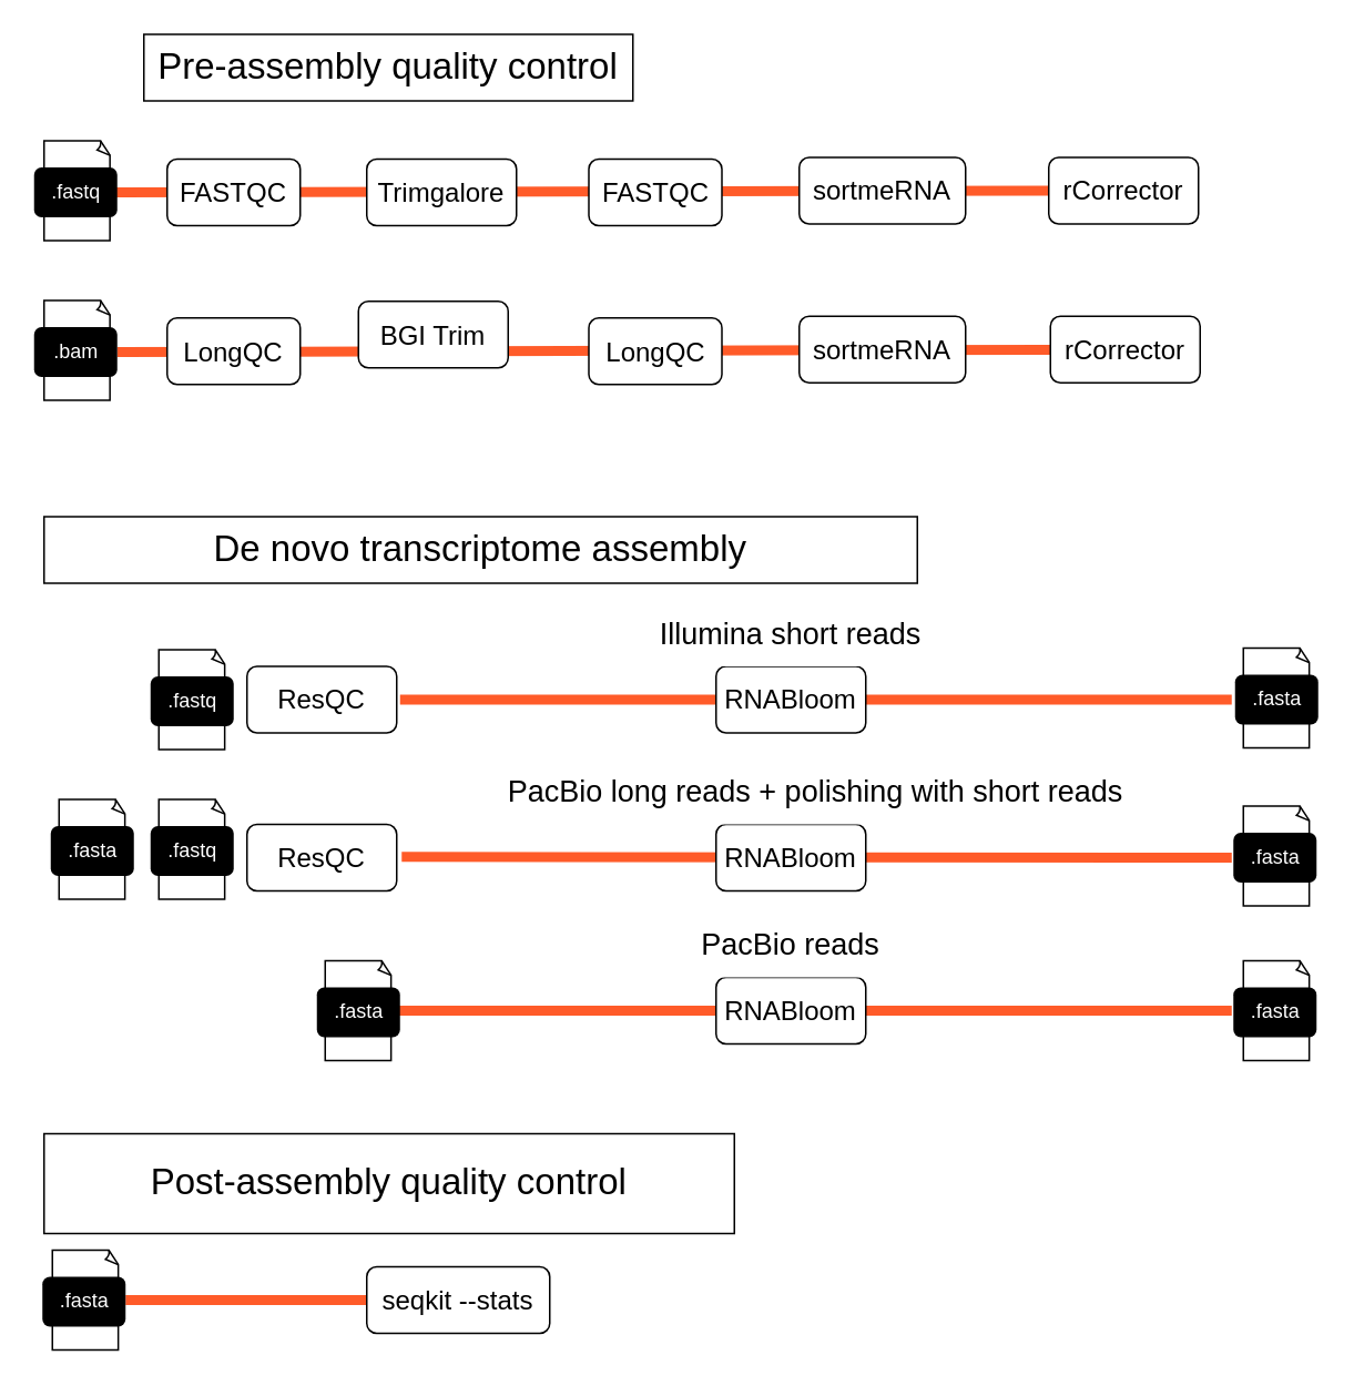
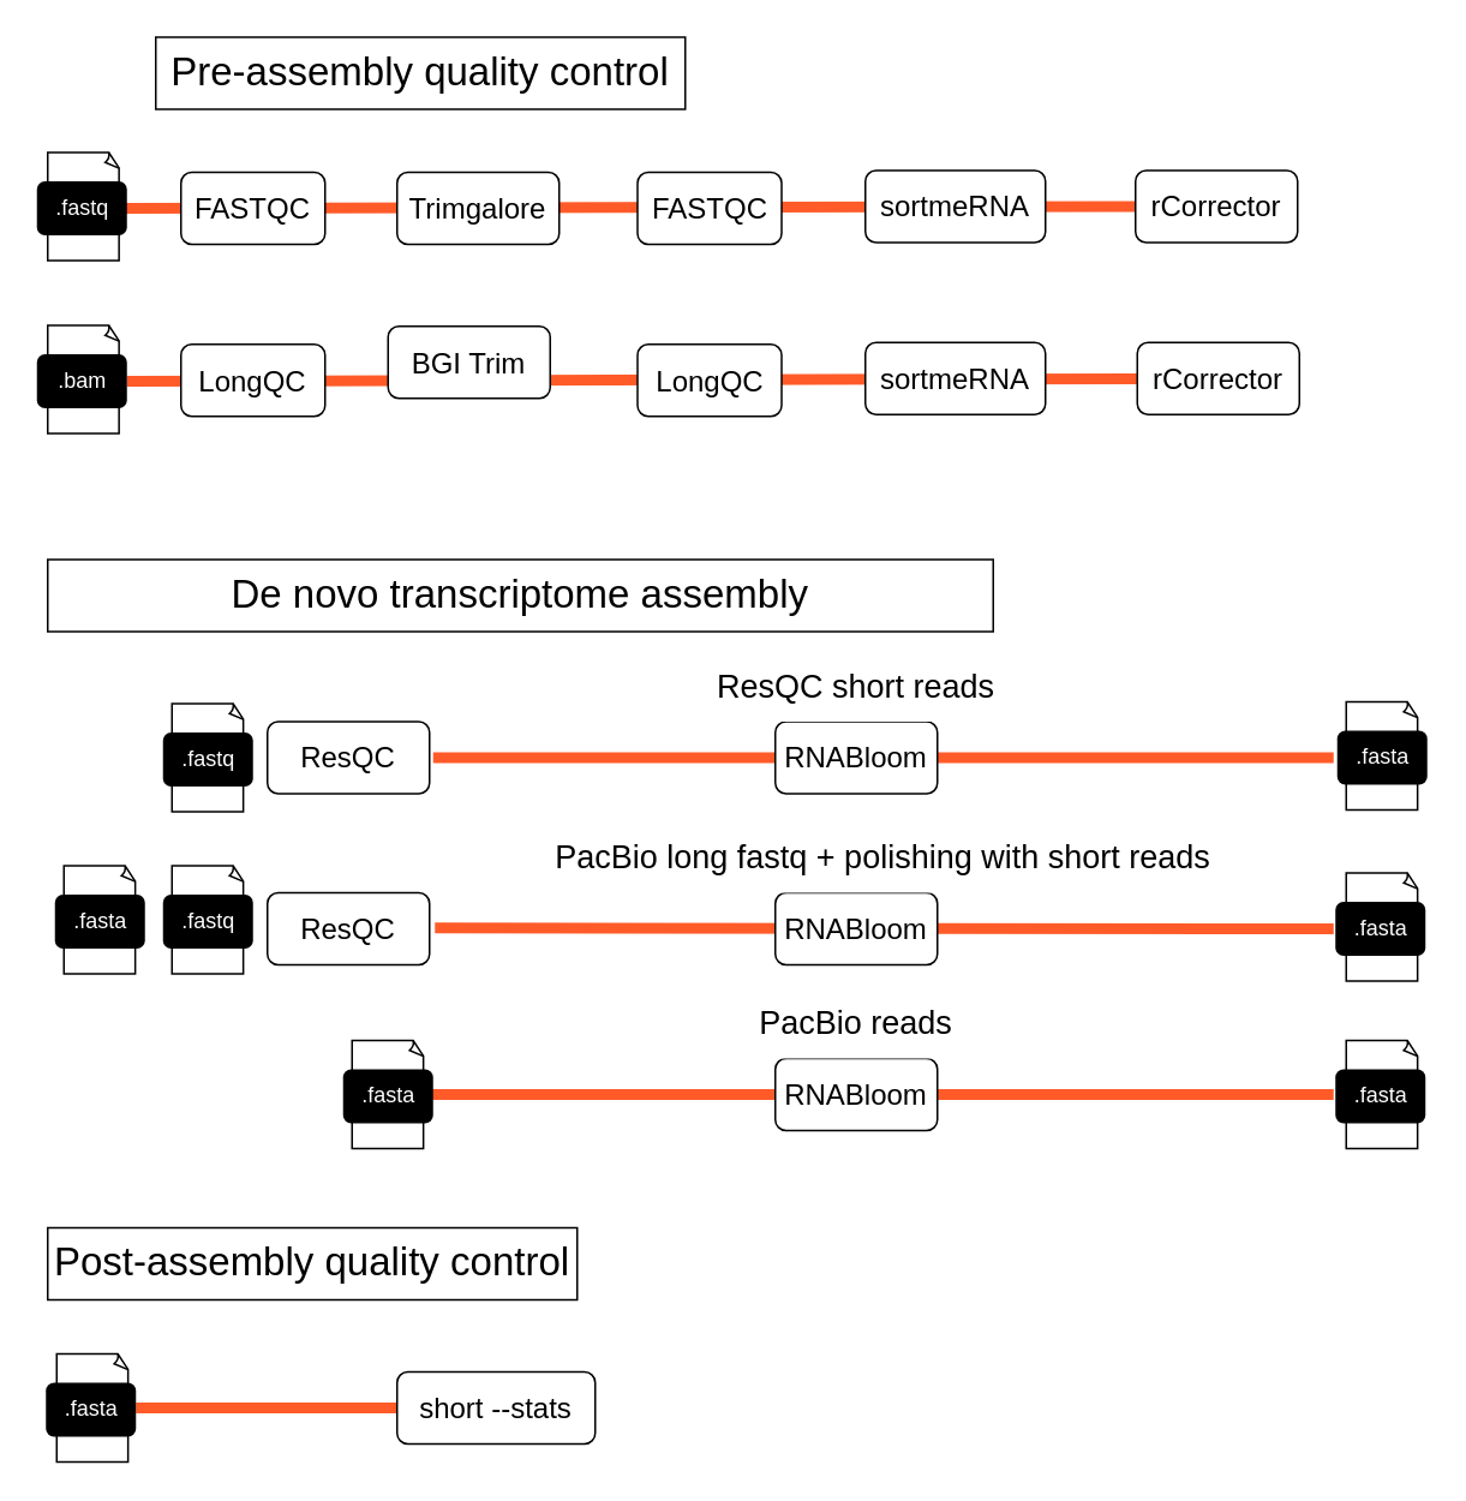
  <mxCell id="0" />
  <mxCell id="1" parent="0" />
  <mxCell id="2" value="" style="endArrow=none;html=1;rounded=0;strokeColor=#FF5B29;strokeWidth=6;" edge="1" parent="1"><mxGeometry width="50" height="50" relative="1" as="geometry"><mxPoint x="237.5" y="607" as="sourcePoint" /><mxPoint x="740" y="607" as="targetPoint" /></mxGeometry></mxCell>
  <mxCell id="3" value="" style="endArrow=none;html=1;rounded=0;strokeColor=#FF5B29;strokeWidth=6;" edge="1" parent="1"><mxGeometry width="50" height="50" relative="1" as="geometry"><mxPoint x="241" y="514.5" as="sourcePoint" /><mxPoint x="740" y="515" as="targetPoint" /></mxGeometry></mxCell>
  <mxCell id="4" value="" style="endArrow=none;html=1;rounded=0;strokeColor=#FF5B29;strokeWidth=6;" edge="1" parent="1"><mxGeometry width="50" height="50" relative="1" as="geometry"><mxPoint x="240" y="420" as="sourcePoint" /><mxPoint x="740" y="420" as="targetPoint" /></mxGeometry></mxCell>
  <mxCell id="5" value="" style="endArrow=none;html=1;rounded=0;strokeColor=#FF5B29;strokeWidth=6;entryX=1;entryY=0.5;entryDx=0;entryDy=0;" edge="1" parent="1" target="31"><mxGeometry width="50" height="50" relative="1" as="geometry"><mxPoint x="75" y="781" as="sourcePoint" /><mxPoint x="390" y="780" as="targetPoint" /></mxGeometry></mxCell>
  <mxCell id="6" value="" style="endArrow=none;html=1;rounded=0;exitX=0.98;exitY=0.5;exitDx=0;exitDy=0;exitPerimeter=0;strokeColor=#FF5B29;strokeWidth=6;" parent="1" edge="1" target="25"><mxGeometry width="50" height="50" relative="1" as="geometry"><mxPoint x="70" y="211" as="sourcePoint" /><mxPoint x="761" y="210" as="targetPoint" /></mxGeometry></mxCell>
  <mxCell id="7" value="" style="endArrow=none;html=1;rounded=0;exitX=0.98;exitY=0.5;exitDx=0;exitDy=0;exitPerimeter=0;entryX=0;entryY=0.5;entryDx=0;entryDy=0;strokeColor=#FF5B29;strokeWidth=6;" parent="1" source="17" target="12" edge="1"><mxGeometry width="50" height="50" relative="1" as="geometry"><mxPoint x="460" y="330" as="sourcePoint" /><mxPoint x="510" y="280" as="targetPoint" /></mxGeometry></mxCell>
  <mxCell id="8" value="FASTQC" style="rounded=1;whiteSpace=wrap;html=1;fontSize=16;" parent="1" vertex="1"><mxGeometry x="100" y="95" width="80" height="40" as="geometry" /></mxCell>
  <mxCell id="9" value="Trimgalore" style="rounded=1;whiteSpace=wrap;html=1;fontSize=16;" parent="1" vertex="1"><mxGeometry x="220" y="95" width="90" height="40" as="geometry" /></mxCell>
  <mxCell id="10" value="FASTQC" style="rounded=1;whiteSpace=wrap;html=1;fontSize=16;" parent="1" vertex="1"><mxGeometry x="353.5" y="95" width="80" height="40" as="geometry" /></mxCell>
  <mxCell id="11" value="sortmeRNA" style="rounded=1;whiteSpace=wrap;html=1;fontSize=16;" parent="1" vertex="1"><mxGeometry x="480" y="94" width="100" height="40" as="geometry" /></mxCell>
  <mxCell id="12" value="rCorrector" style="rounded=1;whiteSpace=wrap;html=1;fontSize=16;" parent="1" vertex="1"><mxGeometry x="630" y="94" width="90" height="40" as="geometry" /></mxCell>
  <mxCell id="13" value="RNABloom" style="rounded=1;whiteSpace=wrap;html=1;fontSize=16;" parent="1" vertex="1"><mxGeometry x="430" y="400" width="90" height="40" as="geometry" /></mxCell>
  <mxCell id="14" value="Pre-assembly quality control" style="rounded=0;whiteSpace=wrap;html=1;fontSize=22;" parent="1" vertex="1"><mxGeometry x="86" y="20" width="294" height="40" as="geometry" /></mxCell>
  <mxCell id="15" value="" style="group" parent="1" vertex="1" connectable="0"><mxGeometry y="84" width="50" height="60" as="geometry" x="20" /></mxCell>
  <mxCell id="16" value="" style="whiteSpace=wrap;html=1;shape=mxgraph.basic.document;container=1;" parent="15" vertex="1"><mxGeometry x="6" width="40" height="60" as="geometry" /></mxCell>
  <mxCell id="17" value=".fastq" style="text;html=1;align=center;verticalAlign=middle;resizable=0;points=[];autosize=1;fillColor=#000000;fontColor=#FFFFFF;rounded=1;glass=0;shadow=0;" parent="15" vertex="1"><mxGeometry y="16" width="50" height="30" as="geometry" /></mxCell>
  <mxCell id="18" value="" style="group" parent="1" vertex="1" connectable="0"><mxGeometry y="180" width="50" height="60" as="geometry" x="20" /></mxCell>
  <mxCell id="19" value="" style="whiteSpace=wrap;html=1;shape=mxgraph.basic.document;container=1;" parent="18" vertex="1"><mxGeometry x="6" width="40" height="60" as="geometry" /></mxCell>
  <mxCell id="20" value=".bam" style="text;html=1;align=center;verticalAlign=middle;resizable=0;points=[];autosize=1;fillColor=#000000;fontColor=#FFFFFF;rounded=1;glass=0;shadow=0;" parent="18" vertex="1"><mxGeometry y="16" width="50" height="30" as="geometry" /></mxCell>
  <mxCell id="21" value="LongQC" style="rounded=1;whiteSpace=wrap;html=1;fontSize=16;" parent="1" vertex="1"><mxGeometry x="100" y="190.5" width="80" height="40" as="geometry" /></mxCell>
  <mxCell id="22" value="BGI Trim" style="rounded=1;whiteSpace=wrap;html=1;fontSize=16;" parent="1" vertex="1"><mxGeometry x="215" y="180.5" width="90" height="40" as="geometry" /></mxCell>
  <mxCell id="23" value="LongQC" style="rounded=1;whiteSpace=wrap;html=1;fontSize=16;" parent="1" vertex="1"><mxGeometry x="353.5" y="190.5" width="80" height="40" as="geometry" /></mxCell>
  <mxCell id="24" value="sortmeRNA" style="rounded=1;whiteSpace=wrap;html=1;fontSize=16;" parent="1" vertex="1"><mxGeometry x="480" y="189.5" width="100" height="40" as="geometry" /></mxCell>
  <mxCell id="25" value="rCorrector" style="rounded=1;whiteSpace=wrap;html=1;fontSize=16;" parent="1" vertex="1"><mxGeometry x="631" y="189.5" width="90" height="40" as="geometry" /></mxCell>
  <mxCell id="26" value="De novo transcriptome assembly" style="rounded=0;whiteSpace=wrap;html=1;fontSize=22;" parent="1" vertex="1"><mxGeometry x="26" y="310" width="525" height="40" as="geometry" /></mxCell>
- <mxCell id="27" value="Post-assembly quality control" style="rounded=0;whiteSpace=wrap;html=1;fontSize=22;" parent="1" vertex="1"><mxGeometry x="26" y="681" width="415" height="60" as="geometry" /></mxCell>
+ <mxCell id="27" value="Post-assembly quality control" style="rounded=0;whiteSpace=wrap;html=1;fontSize=22;" parent="1" vertex="1"><mxGeometry x="26" y="681" width="294" height="40" as="geometry" /></mxCell>
  <mxCell id="28" value="" style="group" parent="1" vertex="1" connectable="0"><mxGeometry x="25" y="751" width="50" height="60" as="geometry" /></mxCell>
  <mxCell id="29" value="" style="whiteSpace=wrap;html=1;shape=mxgraph.basic.document;container=1;" parent="28" vertex="1"><mxGeometry x="6" width="40" height="60" as="geometry" /></mxCell>
  <mxCell id="30" value=".fasta" style="text;html=1;align=center;verticalAlign=middle;resizable=0;points=[];autosize=1;fillColor=#000000;fontColor=#FFFFFF;rounded=1;glass=0;shadow=0;" parent="28" vertex="1"><mxGeometry y="16" width="50" height="30" as="geometry" /></mxCell>
- <mxCell id="31" value="seqkit --stats" style="rounded=1;whiteSpace=wrap;html=1;fontSize=16;" parent="1" vertex="1"><mxGeometry x="220" y="761" width="110" height="40" as="geometry" /></mxCell>
+ <mxCell id="31" value="short --stats" style="rounded=1;whiteSpace=wrap;html=1;fontSize=16;" parent="1" vertex="1"><mxGeometry x="220" y="761" width="110" height="40" as="geometry" /></mxCell>
  <mxCell id="32" value="RNABloom" style="rounded=1;whiteSpace=wrap;html=1;fontSize=16;" vertex="1" parent="1"><mxGeometry x="430" y="495" width="90" height="40" as="geometry" /></mxCell>
  <mxCell id="33" value="RNABloom" style="rounded=1;whiteSpace=wrap;html=1;fontSize=16;" vertex="1" parent="1"><mxGeometry x="430" y="587" width="90" height="40" as="geometry" /></mxCell>
  <mxCell id="34" value="ResQC" style="rounded=1;whiteSpace=wrap;html=1;fontSize=16;" vertex="1" parent="1"><mxGeometry x="148" y="400" width="90" height="40" as="geometry" /></mxCell>
  <mxCell id="35" value="ResQC" style="rounded=1;whiteSpace=wrap;html=1;fontSize=16;" vertex="1" parent="1"><mxGeometry x="148" y="495" width="90" height="40" as="geometry" /></mxCell>
- <mxCell id="36" value="&lt;font style=&quot;font-size: 18px;&quot;&gt;Illumina short reads&lt;/font&gt;" style="rounded=0;whiteSpace=wrap;html=1;fontSize=22;strokeColor=none;" vertex="1" parent="1"><mxGeometry x="370" y="360" width="210" height="40" as="geometry" /></mxCell>
- <mxCell id="37" value="&lt;font style=&quot;font-size: 18px;&quot;&gt;PacBio long reads + polishing with short reads&lt;/font&gt;" style="rounded=0;whiteSpace=wrap;html=1;fontSize=22;strokeColor=none;" vertex="1" parent="1"><mxGeometry x="280" y="455" width="420" height="40" as="geometry" /></mxCell>
+ <mxCell id="36" value="&lt;font style=&quot;font-size: 18px;&quot;&gt;ResQC short reads&lt;/font&gt;" style="rounded=0;whiteSpace=wrap;html=1;fontSize=22;strokeColor=none;" vertex="1" parent="1"><mxGeometry x="370" y="360" width="210" height="40" as="geometry" /></mxCell>
+ <mxCell id="37" value="&lt;font style=&quot;font-size: 18px;&quot;&gt;PacBio long fastq + polishing with short reads&lt;/font&gt;" style="rounded=0;whiteSpace=wrap;html=1;fontSize=22;strokeColor=none;" vertex="1" parent="1"><mxGeometry x="280" y="455" width="420" height="40" as="geometry" /></mxCell>
  <mxCell id="38" value="" style="group" vertex="1" connectable="0" parent="1"><mxGeometry x="741" y="484" width="50" height="60" as="geometry" /></mxCell>
  <mxCell id="39" value="" style="whiteSpace=wrap;html=1;shape=mxgraph.basic.document;container=1;" vertex="1" parent="38"><mxGeometry x="6" width="40" height="60" as="geometry" /></mxCell>
  <mxCell id="40" value=".fasta" style="text;html=1;align=center;verticalAlign=middle;resizable=0;points=[];autosize=1;fillColor=#000000;fontColor=#FFFFFF;rounded=1;glass=0;shadow=0;" vertex="1" parent="38"><mxGeometry y="16" width="50" height="30" as="geometry" /></mxCell>
  <mxCell id="41" value="" style="group" vertex="1" connectable="0" parent="1"><mxGeometry x="742" y="389" width="50" height="60" as="geometry" /></mxCell>
  <mxCell id="42" value="" style="whiteSpace=wrap;html=1;shape=mxgraph.basic.document;container=1;" vertex="1" parent="41"><mxGeometry x="5" width="40" height="60" as="geometry" /></mxCell>
  <mxCell id="43" value=".fasta" style="text;html=1;align=center;verticalAlign=middle;resizable=0;points=[];autosize=1;fillColor=#000000;fontColor=#FFFFFF;rounded=1;glass=0;shadow=0;" vertex="1" parent="41"><mxGeometry y="16" width="50" height="30" as="geometry" /></mxCell>
  <mxCell id="44" value="" style="group" vertex="1" connectable="0" parent="1"><mxGeometry x="741" y="577" width="50" height="60" as="geometry" /></mxCell>
  <mxCell id="45" value="" style="whiteSpace=wrap;html=1;shape=mxgraph.basic.document;container=1;" vertex="1" parent="44"><mxGeometry x="6" width="40" height="60" as="geometry" /></mxCell>
  <mxCell id="46" value=".fasta" style="text;html=1;align=center;verticalAlign=middle;resizable=0;points=[];autosize=1;fillColor=#000000;fontColor=#FFFFFF;rounded=1;glass=0;shadow=0;" vertex="1" parent="44"><mxGeometry y="16" width="50" height="30" as="geometry" /></mxCell>
  <mxCell id="47" value="" style="group" vertex="1" connectable="0" parent="1"><mxGeometry x="90" y="390" width="50" height="60" as="geometry" /></mxCell>
  <mxCell id="48" value="" style="whiteSpace=wrap;html=1;shape=mxgraph.basic.document;container=1;" vertex="1" parent="47"><mxGeometry x="5" width="40" height="60" as="geometry" /></mxCell>
  <mxCell id="49" value=".fastq" style="text;html=1;align=center;verticalAlign=middle;resizable=0;points=[];autosize=1;fillColor=#000000;fontColor=#FFFFFF;rounded=1;glass=0;shadow=0;" vertex="1" parent="47"><mxGeometry y="16" width="50" height="30" as="geometry" /></mxCell>
  <mxCell id="50" value="" style="group" vertex="1" connectable="0" parent="1"><mxGeometry x="90" y="480" width="50" height="60" as="geometry" /></mxCell>
  <mxCell id="51" value="" style="whiteSpace=wrap;html=1;shape=mxgraph.basic.document;container=1;" vertex="1" parent="50"><mxGeometry x="5" width="40" height="60" as="geometry" /></mxCell>
  <mxCell id="52" value=".fastq" style="text;html=1;align=center;verticalAlign=middle;resizable=0;points=[];autosize=1;fillColor=#000000;fontColor=#FFFFFF;rounded=1;glass=0;shadow=0;" vertex="1" parent="50"><mxGeometry y="16" width="50" height="30" as="geometry" /></mxCell>
  <mxCell id="53" value="" style="group" vertex="1" connectable="0" parent="1"><mxGeometry x="30" y="480" width="50" height="60" as="geometry" /></mxCell>
  <mxCell id="54" value="" style="whiteSpace=wrap;html=1;shape=mxgraph.basic.document;container=1;" vertex="1" parent="53"><mxGeometry x="5" width="40" height="60" as="geometry" /></mxCell>
  <mxCell id="55" value=".fasta" style="text;html=1;align=center;verticalAlign=middle;resizable=0;points=[];autosize=1;fillColor=#000000;fontColor=#FFFFFF;rounded=1;glass=0;shadow=0;" vertex="1" parent="53"><mxGeometry y="16" width="50" height="30" as="geometry" /></mxCell>
  <mxCell id="56" value="" style="group" vertex="1" connectable="0" parent="1"><mxGeometry x="190" y="577" width="50" height="60" as="geometry" /></mxCell>
  <mxCell id="57" value="" style="whiteSpace=wrap;html=1;shape=mxgraph.basic.document;container=1;" vertex="1" parent="56"><mxGeometry x="5" width="40" height="60" as="geometry" /></mxCell>
  <mxCell id="58" value=".fasta" style="text;html=1;align=center;verticalAlign=middle;resizable=0;points=[];autosize=1;fillColor=#000000;fontColor=#FFFFFF;rounded=1;glass=0;shadow=0;" vertex="1" parent="56"><mxGeometry y="16" width="50" height="30" as="geometry" /></mxCell>
  <mxCell id="59" value="&lt;font style=&quot;font-size: 18px;&quot;&gt;PacBio reads&lt;/font&gt;" style="rounded=0;whiteSpace=wrap;html=1;fontSize=22;strokeColor=none;" vertex="1" parent="1"><mxGeometry x="370" y="547" width="210" height="40" as="geometry" /></mxCell>
